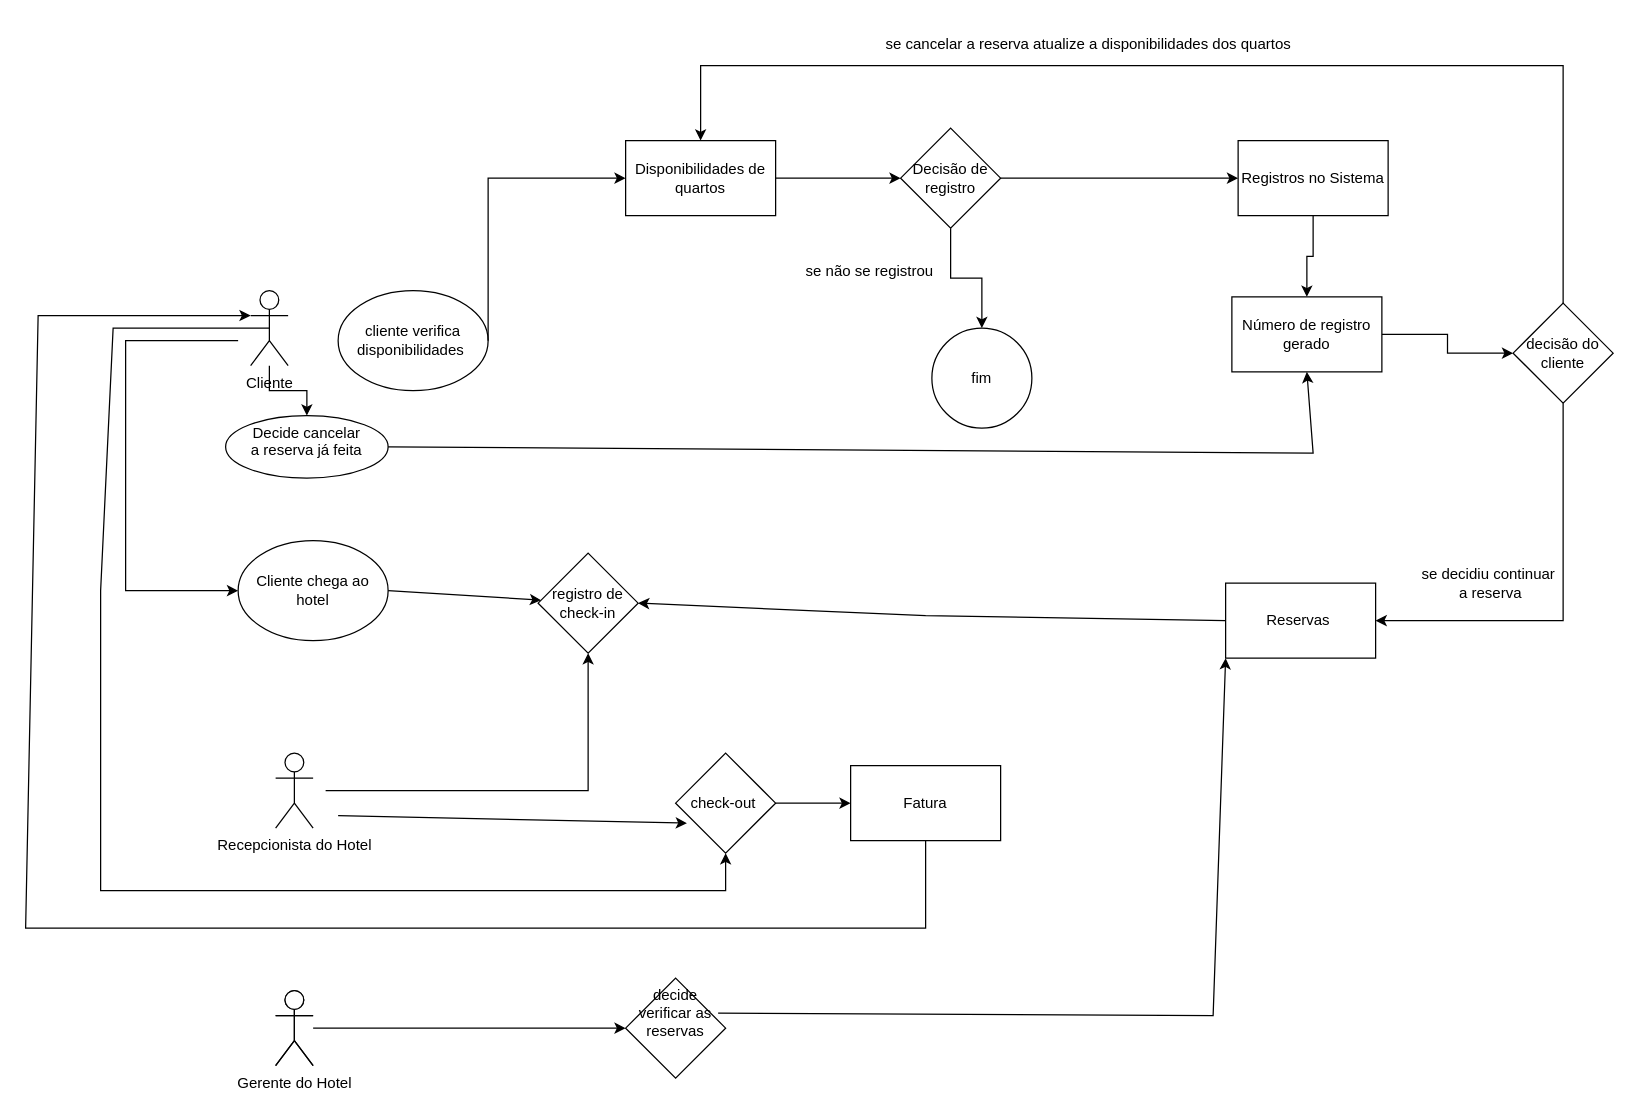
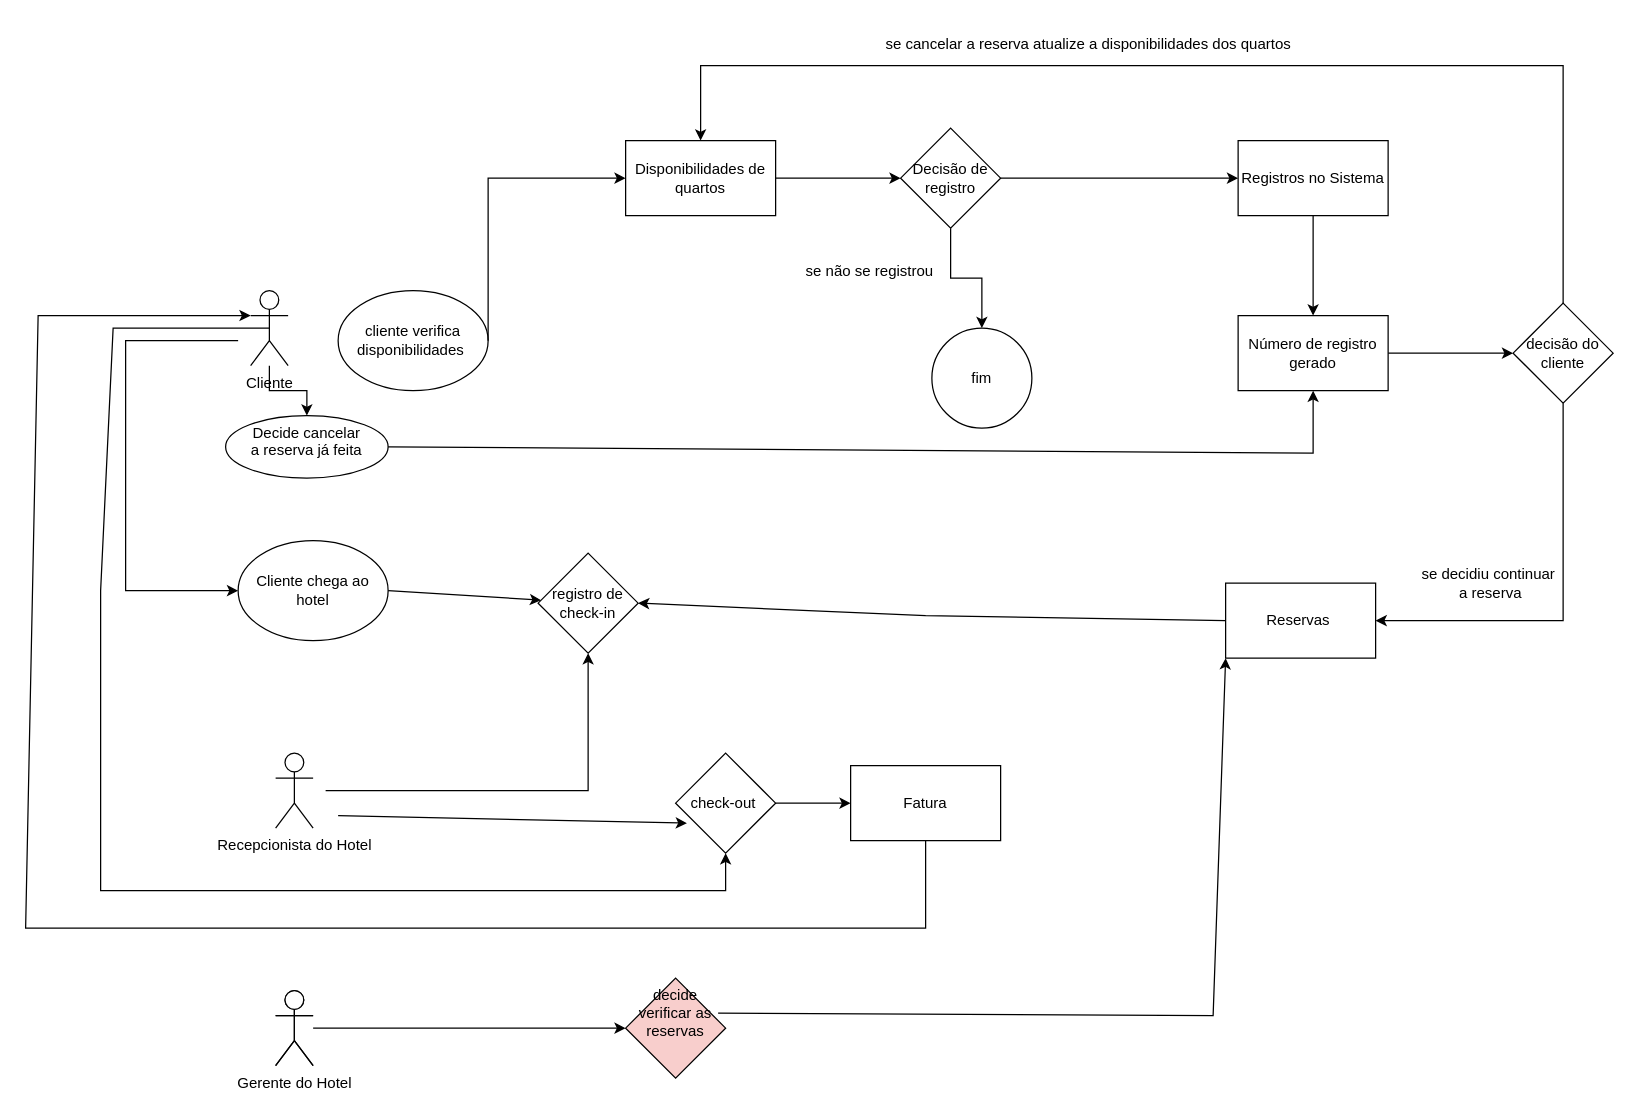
  <mxCell id="0" />
  <mxCell id="1" parent="0" />
  <mxCell id="2" value="" style="edgeStyle=orthogonalEdgeStyle;rounded=0;orthogonalLoop=1;jettySize=auto;html=1;" edge="1" parent="1" source="3" target="21"><mxGeometry relative="1" as="geometry" /></mxCell>
  <mxCell id="3" value="Cliente" style="shape=umlActor;verticalLabelPosition=bottom;verticalAlign=top;html=1;" vertex="1" parent="1"><mxGeometry x="200" y="232" width="30" height="60" as="geometry" /></mxCell>
  <mxCell id="4" value="Recepcionista do Hotel" style="shape=umlActor;verticalLabelPosition=bottom;verticalAlign=top;html=1;" vertex="1" parent="1"><mxGeometry x="220" y="602" width="30" height="60" as="geometry" /></mxCell>
  <mxCell id="5" value="Gerente do Hotel" style="shape=umlActor;verticalLabelPosition=bottom;verticalAlign=top;html=1;" vertex="1" parent="1"><mxGeometry x="220" y="792" width="30" height="60" as="geometry" /></mxCell>
  <mxCell id="6" value="" style="edgeStyle=orthogonalEdgeStyle;rounded=0;orthogonalLoop=1;jettySize=auto;html=1;" edge="1" parent="1" source="7" target="35"><mxGeometry relative="1" as="geometry" /></mxCell>
  <mxCell id="7" value="" style="shape=umlActor;verticalLabelPosition=bottom;verticalAlign=top;html=1;" vertex="1" parent="1"><mxGeometry x="220" y="792" width="30" height="60" as="geometry" /></mxCell>
  <mxCell id="8" value="" style="edgeStyle=orthogonalEdgeStyle;rounded=0;orthogonalLoop=1;jettySize=auto;html=1;" edge="1" parent="1" source="9" target="15"><mxGeometry relative="1" as="geometry" /></mxCell>
  <mxCell id="9" value="Disponibilidades de quartos" style="rounded=0;whiteSpace=wrap;html=1;" vertex="1" parent="1"><mxGeometry x="500" y="112" width="120" height="60" as="geometry" /></mxCell>
  <mxCell id="10" value="" style="edgeStyle=orthogonalEdgeStyle;rounded=0;orthogonalLoop=1;jettySize=auto;html=1;" edge="1" parent="1" source="11" target="20"><mxGeometry relative="1" as="geometry" /></mxCell>
  <mxCell id="11" value="Registros no Sistema" style="rounded=0;whiteSpace=wrap;html=1;" vertex="1" parent="1"><mxGeometry x="990" y="112" width="120" height="60" as="geometry" /></mxCell>
  <mxCell id="12" value="cliente verifica disponibilidades&amp;nbsp;" style="ellipse;whiteSpace=wrap;html=1;" vertex="1" parent="1"><mxGeometry x="270" y="232" width="120" height="80" as="geometry" /></mxCell>
  <mxCell id="13" value="" style="endArrow=classic;html=1;rounded=0;exitX=1;exitY=0.5;exitDx=0;exitDy=0;entryX=0;entryY=0.5;entryDx=0;entryDy=0;" edge="1" parent="1" source="12" target="9"><mxGeometry width="50" height="50" relative="1" as="geometry"><mxPoint x="590" y="482" as="sourcePoint" /><mxPoint x="640" y="432" as="targetPoint" /><Array as="points"><mxPoint x="390" y="142" /></Array></mxGeometry></mxCell>
  <mxCell id="14" value="" style="edgeStyle=orthogonalEdgeStyle;rounded=0;orthogonalLoop=1;jettySize=auto;html=1;" edge="1" parent="1" source="15" target="17"><mxGeometry relative="1" as="geometry" /></mxCell>
  <mxCell id="15" value="Decisão de registro" style="rhombus;whiteSpace=wrap;html=1;rounded=0;" vertex="1" parent="1"><mxGeometry x="720" y="102" width="80" height="80" as="geometry" /></mxCell>
  <mxCell id="16" value="" style="endArrow=classic;html=1;rounded=0;exitX=1;exitY=0.5;exitDx=0;exitDy=0;entryX=0;entryY=0.5;entryDx=0;entryDy=0;" edge="1" parent="1" source="15" target="11"><mxGeometry width="50" height="50" relative="1" as="geometry"><mxPoint x="590" y="482" as="sourcePoint" /><mxPoint x="640" y="432" as="targetPoint" /></mxGeometry></mxCell>
  <mxCell id="17" value="fim" style="ellipse;whiteSpace=wrap;html=1;rounded=0;" vertex="1" parent="1"><mxGeometry x="745" y="262" width="80" height="80" as="geometry" /></mxCell>
  <mxCell id="18" value="se não se registrou" style="text;html=1;align=center;verticalAlign=middle;resizable=0;points=[];autosize=1;strokeColor=none;fillColor=none;" vertex="1" parent="1"><mxGeometry x="630" y="202" width="130" height="30" as="geometry" /></mxCell>
  <mxCell id="19" value="" style="edgeStyle=orthogonalEdgeStyle;rounded=0;orthogonalLoop=1;jettySize=auto;html=1;" edge="1" parent="1" source="20" target="23"><mxGeometry relative="1" as="geometry" /></mxCell>
- <mxCell id="20" value="Número de registro gerado" style="whiteSpace=wrap;html=1;rounded=0;" vertex="1" parent="1"><mxGeometry x="985" y="237" width="120" height="60" as="geometry" /></mxCell>
+ <mxCell id="20" value="Número de registro gerado" style="whiteSpace=wrap;html=1;rounded=0;" vertex="1" parent="1"><mxGeometry x="990" y="252" width="120" height="60" as="geometry" /></mxCell>
  <mxCell id="21" value="Decide cancelar &lt;br&gt;a reserva já feita" style="ellipse;whiteSpace=wrap;html=1;verticalAlign=top;" vertex="1" parent="1"><mxGeometry x="180" y="332" width="130" height="50" as="geometry" /></mxCell>
  <mxCell id="22" value="" style="endArrow=classic;html=1;rounded=0;exitX=1;exitY=0.5;exitDx=0;exitDy=0;entryX=0.5;entryY=1;entryDx=0;entryDy=0;" edge="1" parent="1" source="21" target="20"><mxGeometry width="50" height="50" relative="1" as="geometry"><mxPoint x="590" y="482" as="sourcePoint" /><mxPoint x="1050" y="402" as="targetPoint" /><Array as="points"><mxPoint x="1050" y="362" /></Array></mxGeometry></mxCell>
  <mxCell id="23" value="decisão do cliente" style="rhombus;whiteSpace=wrap;html=1;rounded=0;" vertex="1" parent="1"><mxGeometry x="1210" y="242" width="80" height="80" as="geometry" /></mxCell>
  <mxCell id="24" value="" style="endArrow=classic;html=1;rounded=0;exitX=0.5;exitY=0;exitDx=0;exitDy=0;entryX=0.5;entryY=0;entryDx=0;entryDy=0;" edge="1" parent="1" source="23" target="9"><mxGeometry width="50" height="50" relative="1" as="geometry"><mxPoint x="590" y="482" as="sourcePoint" /><mxPoint x="640" y="432" as="targetPoint" /><Array as="points"><mxPoint x="1250" y="52" /><mxPoint x="900" y="52" /><mxPoint x="560" y="52" /></Array></mxGeometry></mxCell>
  <mxCell id="25" value="se cancelar a reserva atualize a disponibilidades dos quartos" style="text;html=1;align=center;verticalAlign=middle;resizable=0;points=[];autosize=1;strokeColor=none;fillColor=none;" vertex="1" parent="1"><mxGeometry x="695" y="20" width="350" height="30" as="geometry" /></mxCell>
  <mxCell id="26" value="" style="endArrow=classic;html=1;rounded=0;exitX=0.5;exitY=1;exitDx=0;exitDy=0;entryX=1;entryY=0.5;entryDx=0;entryDy=0;" edge="1" parent="1" source="23" target="27"><mxGeometry width="50" height="50" relative="1" as="geometry"><mxPoint x="590" y="412" as="sourcePoint" /><mxPoint x="1250" y="522" as="targetPoint" /><Array as="points"><mxPoint x="1250" y="496" /></Array></mxGeometry></mxCell>
  <mxCell id="27" value="Reservas&amp;nbsp;" style="rounded=0;whiteSpace=wrap;html=1;" vertex="1" parent="1"><mxGeometry x="980" y="466" width="120" height="60" as="geometry" /></mxCell>
  <mxCell id="28" value="se decidiu continuar&lt;br&gt;&amp;nbsp;a reserva" style="text;html=1;align=center;verticalAlign=middle;resizable=0;points=[];autosize=1;strokeColor=none;fillColor=none;" vertex="1" parent="1"><mxGeometry x="1125" y="446" width="130" height="40" as="geometry" /></mxCell>
  <mxCell id="29" value="Cliente chega ao hotel" style="ellipse;whiteSpace=wrap;html=1;" vertex="1" parent="1"><mxGeometry x="190" y="432" width="120" height="80" as="geometry" /></mxCell>
  <mxCell id="30" value="" style="endArrow=classic;html=1;rounded=0;entryX=0;entryY=0.5;entryDx=0;entryDy=0;" edge="1" parent="1" target="29"><mxGeometry width="50" height="50" relative="1" as="geometry"><mxPoint x="190" y="272" as="sourcePoint" /><mxPoint x="100" y="292" as="targetPoint" /><Array as="points"><mxPoint x="100" y="272" /><mxPoint x="100" y="472" /></Array></mxGeometry></mxCell>
  <mxCell id="31" value="registro de check-in" style="rhombus;whiteSpace=wrap;html=1;" vertex="1" parent="1"><mxGeometry x="430" y="442" width="80" height="80" as="geometry" /></mxCell>
  <mxCell id="32" value="" style="endArrow=classic;html=1;rounded=0;exitX=1;exitY=0.5;exitDx=0;exitDy=0;" edge="1" parent="1" source="29" target="31"><mxGeometry width="50" height="50" relative="1" as="geometry"><mxPoint x="590" y="512" as="sourcePoint" /><mxPoint x="640" y="462" as="targetPoint" /></mxGeometry></mxCell>
  <mxCell id="33" value="" style="endArrow=classic;html=1;rounded=0;entryX=0.5;entryY=1;entryDx=0;entryDy=0;" edge="1" parent="1" target="31"><mxGeometry width="50" height="50" relative="1" as="geometry"><mxPoint x="260" y="632" as="sourcePoint" /><mxPoint x="640" y="462" as="targetPoint" /><Array as="points"><mxPoint x="470" y="632" /></Array></mxGeometry></mxCell>
  <mxCell id="34" value="" style="endArrow=classic;html=1;rounded=0;exitX=0;exitY=0.5;exitDx=0;exitDy=0;entryX=1;entryY=0.5;entryDx=0;entryDy=0;" edge="1" parent="1" source="27" target="31"><mxGeometry width="50" height="50" relative="1" as="geometry"><mxPoint x="590" y="512" as="sourcePoint" /><mxPoint x="640" y="462" as="targetPoint" /><Array as="points"><mxPoint x="740" y="492" /></Array></mxGeometry></mxCell>
- <mxCell id="35" value="decide verificar as reservas" style="rhombus;whiteSpace=wrap;html=1;verticalAlign=top;" vertex="1" parent="1"><mxGeometry x="500" y="782" width="80" height="80" as="geometry" /></mxCell>
+ <mxCell id="35" value="decide verificar as reservas" style="rhombus;whiteSpace=wrap;html=1;verticalAlign=top;fillColor=#f8cecc;" vertex="1" parent="1"><mxGeometry x="500" y="782" width="80" height="80" as="geometry" /></mxCell>
  <mxCell id="36" value="" style="endArrow=classic;html=1;rounded=0;exitX=0.925;exitY=0.35;exitDx=0;exitDy=0;exitPerimeter=0;entryX=0;entryY=1;entryDx=0;entryDy=0;" edge="1" parent="1" source="35" target="27"><mxGeometry width="50" height="50" relative="1" as="geometry"><mxPoint x="590" y="702" as="sourcePoint" /><mxPoint x="640" y="652" as="targetPoint" /><Array as="points"><mxPoint x="970" y="812" /></Array></mxGeometry></mxCell>
  <mxCell id="37" value="" style="edgeStyle=orthogonalEdgeStyle;rounded=0;orthogonalLoop=1;jettySize=auto;html=1;" edge="1" parent="1" source="38" target="40"><mxGeometry relative="1" as="geometry" /></mxCell>
  <mxCell id="38" value="check-out&amp;nbsp;" style="rhombus;whiteSpace=wrap;html=1;" vertex="1" parent="1"><mxGeometry x="540" y="602" width="80" height="80" as="geometry" /></mxCell>
  <mxCell id="39" value="" style="endArrow=classic;html=1;rounded=0;entryX=0.113;entryY=0.7;entryDx=0;entryDy=0;entryPerimeter=0;" edge="1" parent="1" target="38"><mxGeometry width="50" height="50" relative="1" as="geometry"><mxPoint x="270" y="652" as="sourcePoint" /><mxPoint x="640" y="452" as="targetPoint" /></mxGeometry></mxCell>
  <mxCell id="40" value="Fatura" style="whiteSpace=wrap;html=1;" vertex="1" parent="1"><mxGeometry x="680" y="612" width="120" height="60" as="geometry" /></mxCell>
  <mxCell id="41" value="" style="endArrow=classic;html=1;rounded=0;exitX=0.5;exitY=1;exitDx=0;exitDy=0;entryX=0;entryY=0.333;entryDx=0;entryDy=0;entryPerimeter=0;" edge="1" parent="1" source="40" target="3"><mxGeometry width="50" height="50" relative="1" as="geometry"><mxPoint x="590" y="502" as="sourcePoint" /><mxPoint x="640" y="452" as="targetPoint" /><Array as="points"><mxPoint x="740" y="742" /><mxPoint x="20" y="742" /><mxPoint x="30" y="252" /></Array></mxGeometry></mxCell>
  <mxCell id="42" value="" style="endArrow=classic;html=1;rounded=0;exitX=0.5;exitY=0.5;exitDx=0;exitDy=0;exitPerimeter=0;entryX=0.5;entryY=1;entryDx=0;entryDy=0;" edge="1" parent="1" source="3" target="38"><mxGeometry width="50" height="50" relative="1" as="geometry"><mxPoint x="590" y="602" as="sourcePoint" /><mxPoint x="640" y="552" as="targetPoint" /><Array as="points"><mxPoint x="90" y="262" /><mxPoint x="80" y="472" /><mxPoint x="80" y="712" /><mxPoint x="580" y="712" /></Array></mxGeometry></mxCell>
